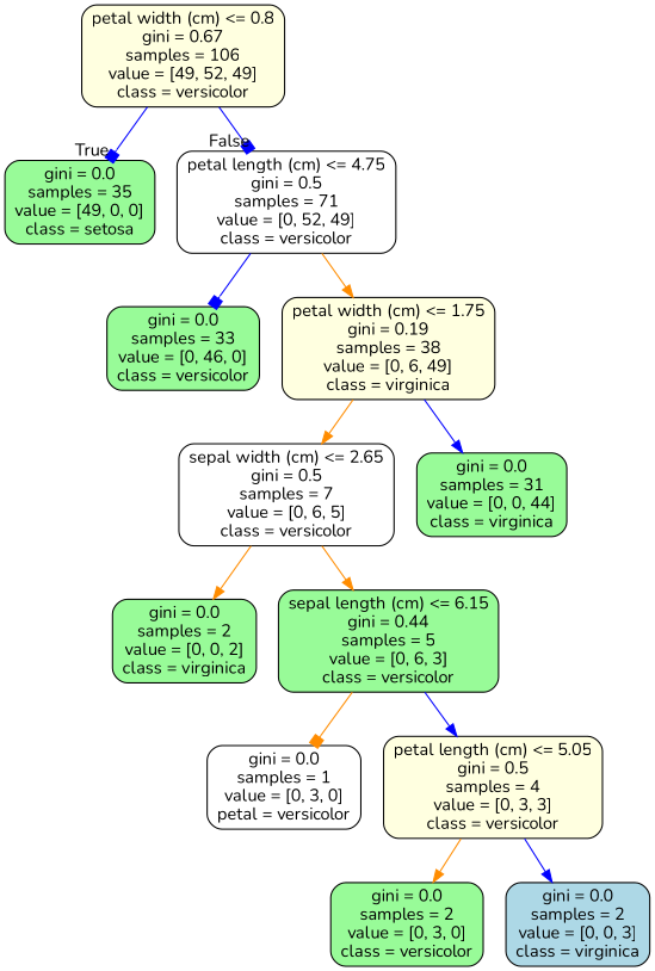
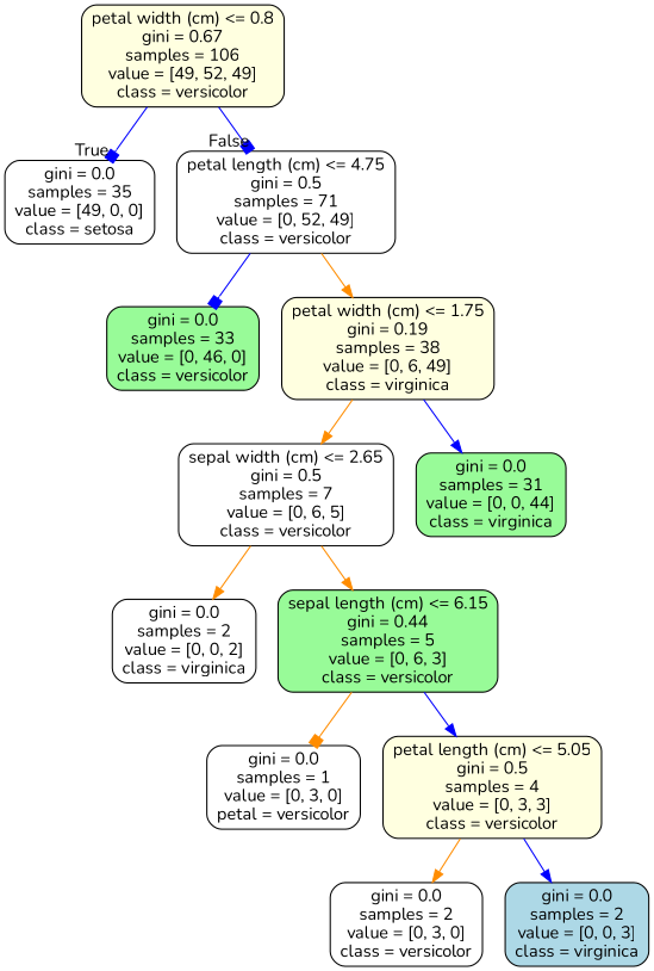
  digraph {
    fontname=Nunito
    node [color=black fillcolor=white fontname=Nunito shape=box style="filled, rounded"]
    edge [arrowhead=normal color=blue fontname=Nunito]
    n1 [fillcolor=lightyellow label="petal width (cm) <= 0.8\ngini = 0.67\nsamples = 106\nvalue = [49, 52, 49]\nclass = versicolor"]
-   n2 [fillcolor=palegreen label="gini = 0.0\nsamples = 35\nvalue = [49, 0, 0]\nclass = setosa"]
+   n2 [label="gini = 0.0\nsamples = 35\nvalue = [49, 0, 0]\nclass = setosa"]
    n3 [label="petal length (cm) <= 4.75\ngini = 0.5\nsamples = 71\nvalue = [0, 52, 49]\nclass = versicolor"]
    n4 [fillcolor=palegreen label="gini = 0.0\nsamples = 33\nvalue = [0, 46, 0]\nclass = versicolor"]
    n5 [fillcolor=lightyellow label="petal width (cm) <= 1.75\ngini = 0.19\nsamples = 38\nvalue = [0, 6, 49]\nclass = virginica"]
    n6 [label="sepal width (cm) <= 2.65\ngini = 0.5\nsamples = 7\nvalue = [0, 6, 5]\nclass = versicolor"]
    n7 [fillcolor=palegreen label="gini = 0.0\nsamples = 31\nvalue = [0, 0, 44]\nclass = virginica"]
-   n8 [fillcolor=palegreen label="gini = 0.0\nsamples = 2\nvalue = [0, 0, 2]\nclass = virginica"]
+   n8 [label="gini = 0.0\nsamples = 2\nvalue = [0, 0, 2]\nclass = virginica"]
    n9 [fillcolor=palegreen label="sepal length (cm) <= 6.15\ngini = 0.44\nsamples = 5\nvalue = [0, 6, 3]\nclass = versicolor"]
    n10 [label="gini = 0.0\nsamples = 1\nvalue = [0, 3, 0]\npetal = versicolor"]
    n11 [fillcolor=lightyellow label="petal length (cm) <= 5.05\ngini = 0.5\nsamples = 4\nvalue = [0, 3, 3]\nclass = versicolor"]
-   n12 [fillcolor=palegreen label="gini = 0.0\nsamples = 2\nvalue = [0, 3, 0]\nclass = versicolor"]
+   n12 [label="gini = 0.0\nsamples = 2\nvalue = [0, 3, 0]\nclass = versicolor"]
    n13 [fillcolor=lightblue label="gini = 0.0\nsamples = 2\nvalue = [0, 0, 3]\nclass = virginica"]
    n1 -> n2 [arrowhead=box headlabel=True labelangle=45 labeldistance=2.5]
    n1 -> n3 [arrowhead=box headlabel=False labelangle=-45 labeldistance=2.5]
    n3 -> n4 [arrowhead=box]
    n3 -> n5 [color=darkorange]
    n5 -> n6 [color=darkorange]
    n5 -> n7
    n6 -> n8 [color=darkorange]
    n6 -> n9 [color=darkorange]
    n9 -> n10 [arrowhead=box color=darkorange]
    n9 -> n11
    n11 -> n12 [color=darkorange]
    n11 -> n13
  }
